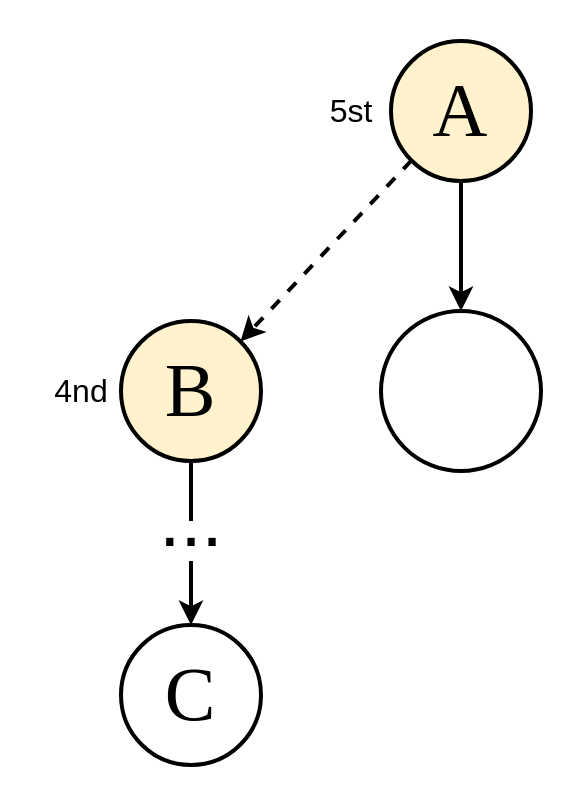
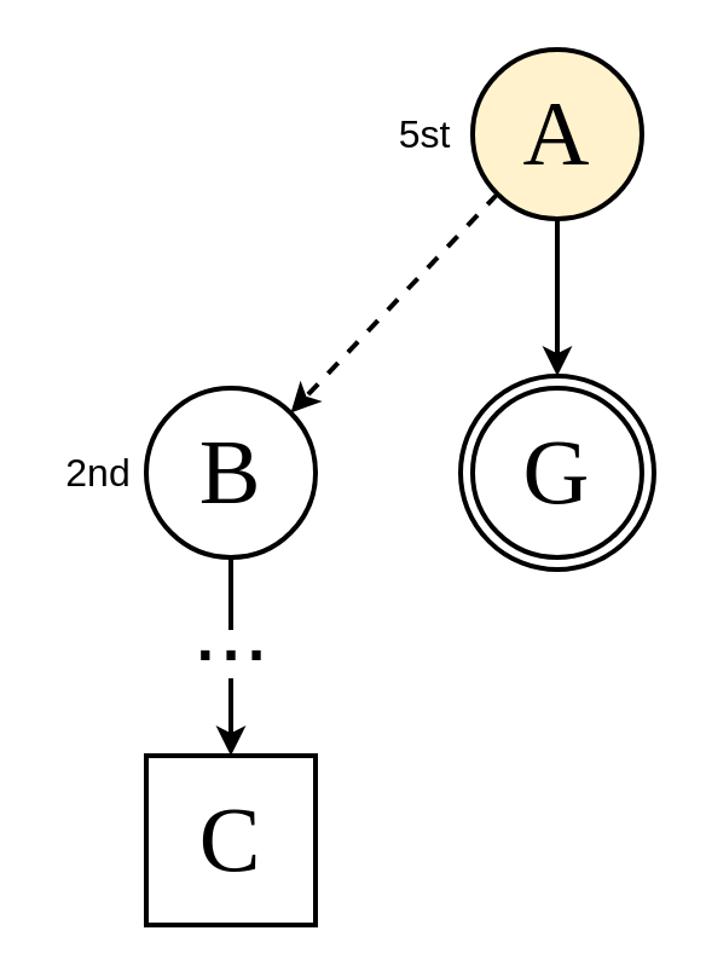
  <mxCell id="0" />
  <mxCell id="1" parent="0" />
  <mxCell id="2" style="edgeStyle=none;rounded=0;orthogonalLoop=1;jettySize=auto;html=1;exitX=0;exitY=1;exitDx=0;exitDy=0;entryX=1;entryY=0;entryDx=0;entryDy=0;strokeColor=#000000;strokeWidth=2;dashed=1;" parent="1" source="4" target="8" edge="1"><mxGeometry relative="1" as="geometry" /></mxCell>
  <mxCell id="3" style="edgeStyle=none;rounded=0;orthogonalLoop=1;jettySize=auto;html=1;exitX=0.5;exitY=1;exitDx=0;exitDy=0;entryX=0.5;entryY=0;entryDx=0;entryDy=0;strokeColor=#000000;strokeWidth=2;" parent="1" source="4" target="10" edge="1"><mxGeometry relative="1" as="geometry" /></mxCell>
  <mxCell id="4" value="&lt;font face=&quot;Times New Roman&quot; style=&quot;font-size: 38px&quot;&gt;A&lt;/font&gt;" style="ellipse;whiteSpace=wrap;html=1;aspect=fixed;strokeWidth=2;fillColor=#fff2cc;" parent="1" vertex="1"><mxGeometry x="195" y="20" width="70" height="70" as="geometry" /></mxCell>
  <mxCell id="5" value="&lt;font style=&quot;font-size: 16px&quot;&gt;5st&lt;/font&gt;" style="text;html=1;align=center;verticalAlign=middle;resizable=0;points=[];autosize=1;" parent="1" vertex="1"><mxGeometry x="155" y="45" width="40" height="20" as="geometry" /></mxCell>
+ <mxCell id="6" value="&lt;font face=&quot;Times New Roman&quot; style=&quot;font-size: 38px&quot;&gt;G&lt;/font&gt;" style="ellipse;whiteSpace=wrap;html=1;aspect=fixed;strokeWidth=2;" parent="1" vertex="1"><mxGeometry x="195" y="160" width="70" height="70" as="geometry" /></mxCell>
  <mxCell id="7" style="edgeStyle=none;rounded=0;orthogonalLoop=1;jettySize=auto;html=1;entryX=0.5;entryY=0;entryDx=0;entryDy=0;strokeColor=#000000;strokeWidth=2;fontSize=16;" parent="1" target="9" edge="1"><mxGeometry relative="1" as="geometry"><mxPoint x="95" y="280" as="sourcePoint" /><mxPoint x="95" y="287" as="targetPoint" /></mxGeometry></mxCell>
- <mxCell id="8" value="&lt;font face=&quot;Times New Roman&quot; style=&quot;font-size: 38px&quot;&gt;B&lt;/font&gt;" style="ellipse;whiteSpace=wrap;html=1;aspect=fixed;strokeWidth=2;fillColor=#fff2cc;" parent="1" vertex="1"><mxGeometry x="60" y="160" width="70" height="70" as="geometry" /></mxCell>
- <mxCell id="9" value="&lt;font face=&quot;Times New Roman&quot;&gt;&lt;span style=&quot;font-size: 38px&quot;&gt;C&lt;/span&gt;&lt;/font&gt;" style="ellipse;whiteSpace=wrap;html=1;aspect=fixed;strokeWidth=2;" parent="1" vertex="1"><mxGeometry x="60" y="312" width="70" height="70" as="geometry" /></mxCell>
+ <mxCell id="8" value="&lt;font face=&quot;Times New Roman&quot; style=&quot;font-size: 38px&quot;&gt;B&lt;/font&gt;" style="ellipse;whiteSpace=wrap;html=1;aspect=fixed;strokeWidth=2;" parent="1" vertex="1"><mxGeometry x="60" y="160" width="70" height="70" as="geometry" /></mxCell>
+ <mxCell id="9" value="&lt;font face=&quot;Times New Roman&quot;&gt;&lt;span style=&quot;font-size: 38px&quot;&gt;C&lt;/span&gt;&lt;/font&gt;" style="whiteSpace=wrap;html=1;aspect=fixed;strokeWidth=2;rounded=0;" parent="1" vertex="1"><mxGeometry x="60" y="312" width="70" height="70" as="geometry" /></mxCell>
  <mxCell id="10" value="" style="ellipse;whiteSpace=wrap;html=1;aspect=fixed;gradientColor=#ffffff;fillColor=none;strokeWidth=2;" parent="1" vertex="1"><mxGeometry x="190" y="155" width="80" height="80" as="geometry" /></mxCell>
- <mxCell id="11" value="&lt;font style=&quot;font-size: 16px&quot;&gt;4nd&lt;/font&gt;" style="text;html=1;align=center;verticalAlign=middle;resizable=0;points=[];autosize=1;" parent="1" vertex="1"><mxGeometry x="20" y="185" width="40" height="20" as="geometry" /></mxCell>
+ <mxCell id="11" value="&lt;font style=&quot;font-size: 16px&quot;&gt;2nd&lt;/font&gt;" style="text;html=1;align=center;verticalAlign=middle;resizable=0;points=[];autosize=1;" parent="1" vertex="1"><mxGeometry x="20" y="185" width="40" height="20" as="geometry" /></mxCell>
  <mxCell id="12" value="&lt;font style=&quot;font-size: 38px&quot;&gt;...&lt;/font&gt;" style="text;html=1;align=center;verticalAlign=middle;resizable=0;points=[];autosize=1;" parent="1" vertex="1"><mxGeometry x="70" y="244.5" width="50" height="30" as="geometry" /></mxCell>
  <mxCell id="13" style="edgeStyle=none;rounded=0;orthogonalLoop=1;jettySize=auto;html=1;exitX=0.5;exitY=1;exitDx=0;exitDy=0;strokeColor=#000000;strokeWidth=2;fontSize=16;endArrow=none;endFill=0;" parent="1" source="8" edge="1"><mxGeometry relative="1" as="geometry"><mxPoint x="95" y="230" as="sourcePoint" /><mxPoint x="95" y="260" as="targetPoint" /></mxGeometry></mxCell>
